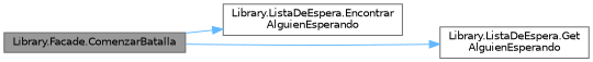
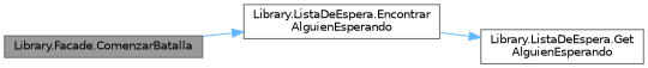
  digraph {
    rankdir=LR
    node [color=grey40 fillcolor=white fontname=Helvetica fontsize=10 shape=box style=filled]
    edge [color=steelblue1 fontname=Helvetica fontsize=10 labelfontname=Helvetica labelfontsize=10 style=solid]
    n1 [color=gray40 fillcolor=grey60 fontcolor=black height=0.2 label="Library.Facade.ComenzarBatalla" width=0.4]
    n2 [height=0.2 label="Library.ListaDeEspera.Encontrar\lAlguienEsperando" width=0.4]
    n3 [height=0.2 label="Library.ListaDeEspera.Get\lAlguienEsperando" width=0.4]
    n1 -> n2
-   n1 -> n3
+   n2 -> n3
  }
